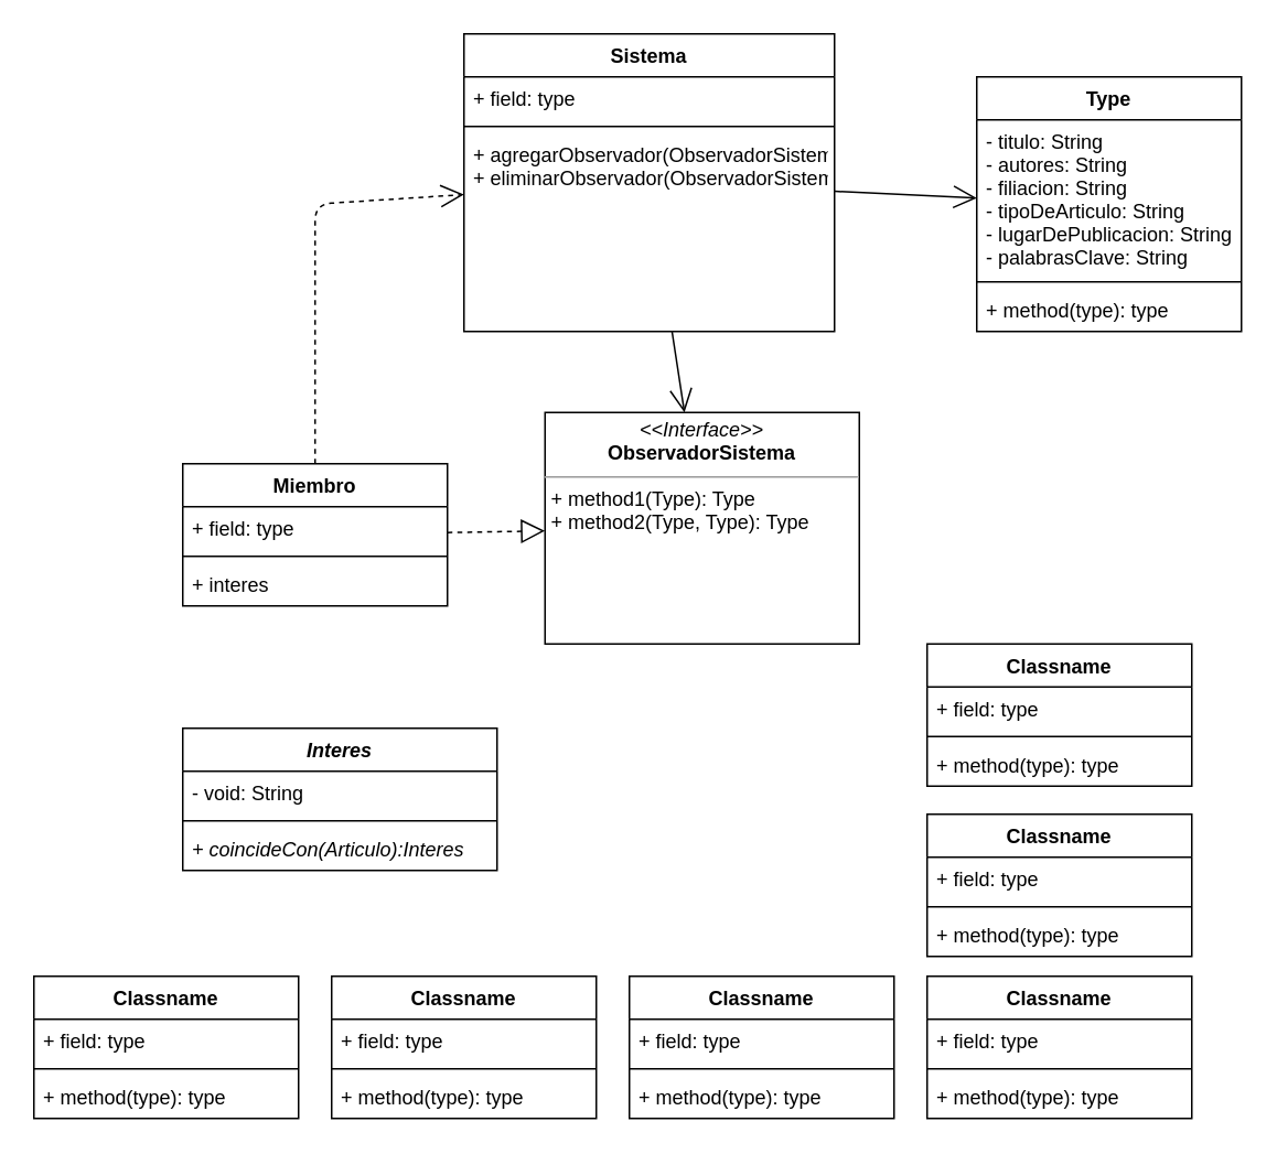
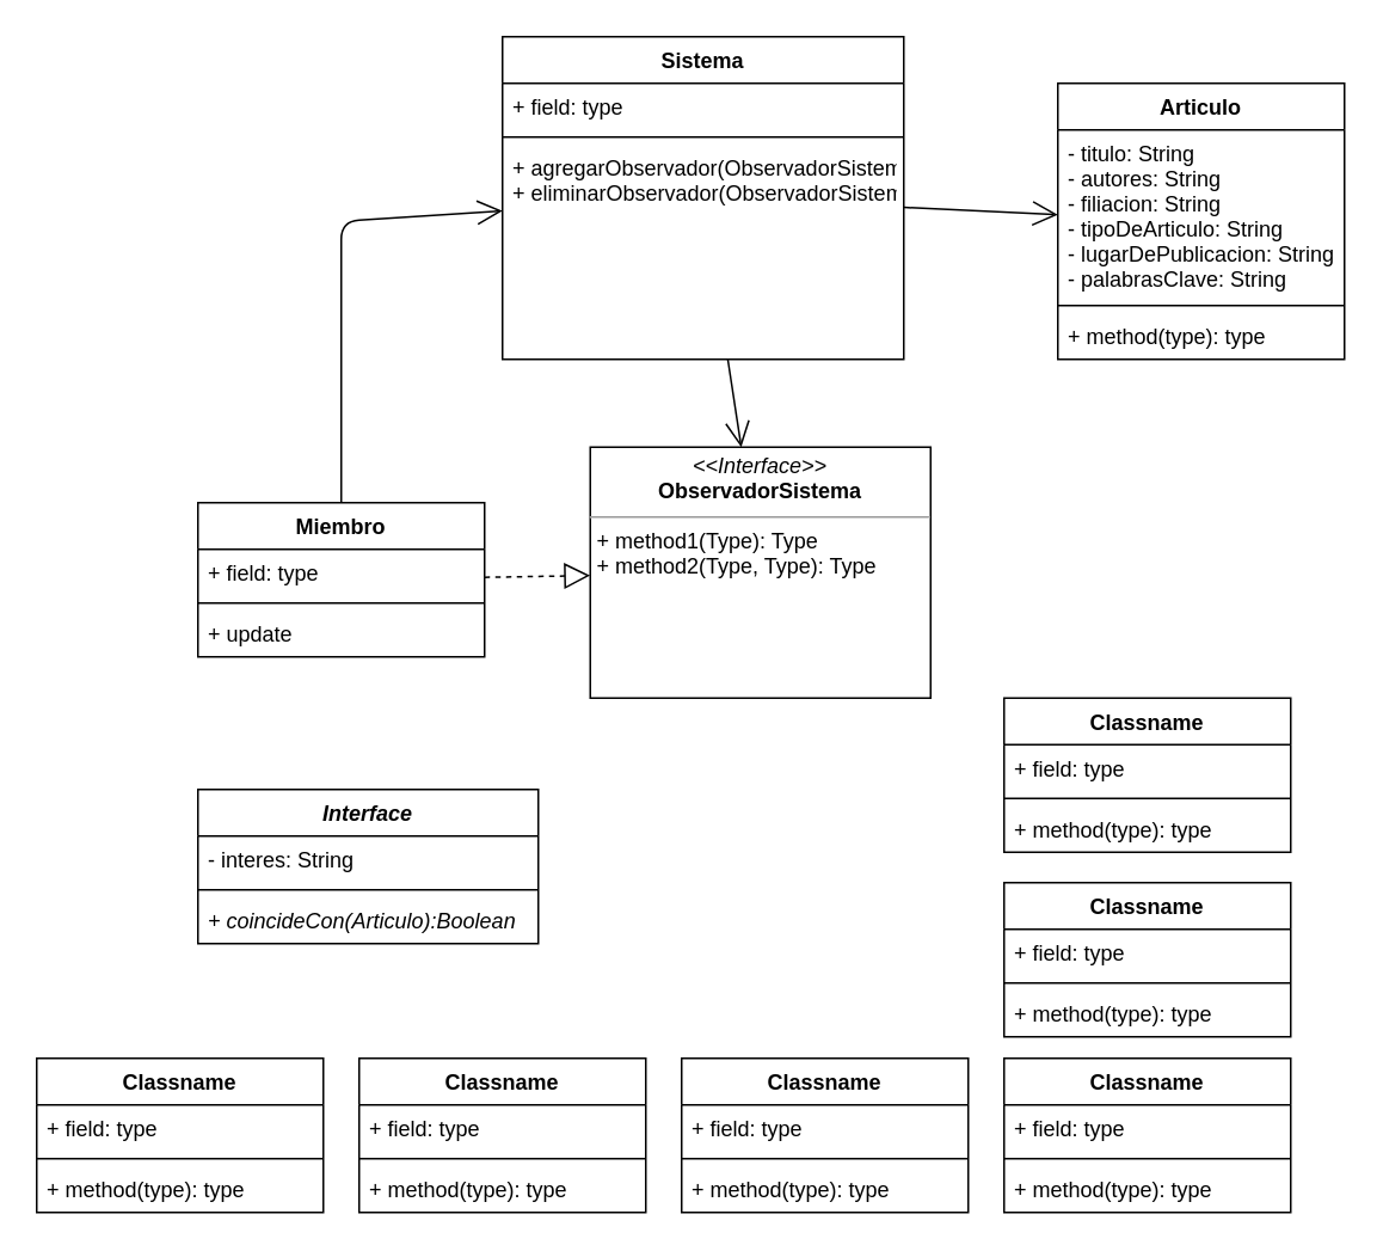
  <mxCell id="0" />
  <mxCell id="1" parent="0" />
  <mxCell id="2" value="Miembro" style="swimlane;fontStyle=1;align=center;verticalAlign=top;childLayout=stackLayout;horizontal=1;startSize=26;horizontalStack=0;resizeParent=1;resizeParentMax=0;resizeLast=0;collapsible=1;marginBottom=0;" parent="1" vertex="1"><mxGeometry x="110" y="280" width="160" height="86" as="geometry" /></mxCell>
  <mxCell id="3" value="+ field: type" style="text;strokeColor=none;fillColor=none;align=left;verticalAlign=top;spacingLeft=4;spacingRight=4;overflow=hidden;rotatable=0;points=[[0,0.5],[1,0.5]];portConstraint=eastwest;" parent="2" vertex="1"><mxGeometry y="26" width="160" height="26" as="geometry" /></mxCell>
  <mxCell id="4" value="" style="line;strokeWidth=1;fillColor=none;align=left;verticalAlign=middle;spacingTop=-1;spacingLeft=3;spacingRight=3;rotatable=0;labelPosition=right;points=[];portConstraint=eastwest;" parent="2" vertex="1"><mxGeometry y="52" width="160" height="8" as="geometry" /></mxCell>
- <mxCell id="5" value="+ interes" style="text;strokeColor=none;fillColor=none;align=left;verticalAlign=top;spacingLeft=4;spacingRight=4;overflow=hidden;rotatable=0;points=[[0,0.5],[1,0.5]];portConstraint=eastwest;" parent="2" vertex="1"><mxGeometry y="60" width="160" height="26" as="geometry" /></mxCell>
+ <mxCell id="5" value="+ update" style="text;strokeColor=none;fillColor=none;align=left;verticalAlign=top;spacingLeft=4;spacingRight=4;overflow=hidden;rotatable=0;points=[[0,0.5],[1,0.5]];portConstraint=eastwest;" parent="2" vertex="1"><mxGeometry y="60" width="160" height="26" as="geometry" /></mxCell>
  <mxCell id="6" value="Sistema" style="swimlane;fontStyle=1;align=center;verticalAlign=top;childLayout=stackLayout;horizontal=1;startSize=26;horizontalStack=0;resizeParent=1;resizeParentMax=0;resizeLast=0;collapsible=1;marginBottom=0;" parent="1" vertex="1"><mxGeometry x="280" y="20" width="224" height="180" as="geometry" /></mxCell>
  <mxCell id="7" value="+ field: type" style="text;strokeColor=none;fillColor=none;align=left;verticalAlign=top;spacingLeft=4;spacingRight=4;overflow=hidden;rotatable=0;points=[[0,0.5],[1,0.5]];portConstraint=eastwest;" parent="6" vertex="1"><mxGeometry y="26" width="224" height="26" as="geometry" /></mxCell>
  <mxCell id="8" value="" style="line;strokeWidth=1;fillColor=none;align=left;verticalAlign=middle;spacingTop=-1;spacingLeft=3;spacingRight=3;rotatable=0;labelPosition=right;points=[];portConstraint=eastwest;" parent="6" vertex="1"><mxGeometry y="52" width="224" height="8" as="geometry" /></mxCell>
  <mxCell id="9" value="+ agregarObservador(ObservadorSistema): void&#10;+ eliminarObservador(ObservadorSistema): void&#10;" style="text;strokeColor=none;fillColor=none;align=left;verticalAlign=top;spacingLeft=4;spacingRight=4;overflow=hidden;rotatable=0;points=[[0,0.5],[1,0.5]];portConstraint=eastwest;" parent="6" vertex="1"><mxGeometry y="60" width="224" height="120" as="geometry" /></mxCell>
  <mxCell id="10" value="&lt;p style=&quot;margin: 0px ; margin-top: 4px ; text-align: center&quot;&gt;&lt;i&gt;&amp;lt;&amp;lt;Interface&amp;gt;&amp;gt;&lt;/i&gt;&lt;br&gt;&lt;b&gt;ObservadorSistema&lt;/b&gt;&lt;/p&gt;&lt;hr size=&quot;1&quot;&gt;&lt;p style=&quot;margin: 0px ; margin-left: 4px&quot;&gt;+ method1(Type): Type&lt;br&gt;+ method2(Type, Type): Type&lt;/p&gt;" style="verticalAlign=top;align=left;overflow=fill;fontSize=12;fontFamily=Helvetica;html=1;" parent="1" vertex="1"><mxGeometry x="329" y="249" width="190" height="140" as="geometry" /></mxCell>
  <mxCell id="11" value="" style="endArrow=block;dashed=1;endFill=0;endSize=12;html=1;" parent="1" source="2" target="10" edge="1"><mxGeometry width="160" relative="1" as="geometry"><mxPoint x="390" y="300" as="sourcePoint" /><mxPoint x="550" y="300" as="targetPoint" /></mxGeometry></mxCell>
  <mxCell id="12" value="" style="endArrow=open;endFill=1;endSize=12;html=1;" parent="1" source="6" target="10" edge="1"><mxGeometry width="160" relative="1" as="geometry"><mxPoint x="60" y="60" as="sourcePoint" /><mxPoint x="220" y="60" as="targetPoint" /></mxGeometry></mxCell>
  <mxCell id="13" value="" style="endArrow=open;endFill=1;endSize=12;html=1;" parent="1" source="6" target="14" edge="1"><mxGeometry width="160" relative="1" as="geometry"><mxPoint x="390" y="300" as="sourcePoint" /><mxPoint x="550" y="300" as="targetPoint" /></mxGeometry></mxCell>
- <mxCell id="14" value="Type&#10;" style="swimlane;fontStyle=1;align=center;verticalAlign=top;childLayout=stackLayout;horizontal=1;startSize=26;horizontalStack=0;resizeParent=1;resizeParentMax=0;resizeLast=0;collapsible=1;marginBottom=0;" parent="1" vertex="1"><mxGeometry x="590" y="46" width="160" height="154" as="geometry" /></mxCell>
+ <mxCell id="14" value="Articulo&#10;" style="swimlane;fontStyle=1;align=center;verticalAlign=top;childLayout=stackLayout;horizontal=1;startSize=26;horizontalStack=0;resizeParent=1;resizeParentMax=0;resizeLast=0;collapsible=1;marginBottom=0;" parent="1" vertex="1"><mxGeometry x="590" y="46" width="160" height="154" as="geometry" /></mxCell>
  <mxCell id="15" value="- titulo: String&#10;- autores: String&#10;- filiacion: String&#10;- tipoDeArticulo: String&#10;- lugarDePublicacion: String&#10;- palabrasClave: String" style="text;strokeColor=none;fillColor=none;align=left;verticalAlign=top;spacingLeft=4;spacingRight=4;overflow=hidden;rotatable=0;points=[[0,0.5],[1,0.5]];portConstraint=eastwest;" parent="14" vertex="1"><mxGeometry y="26" width="160" height="94" as="geometry" /></mxCell>
  <mxCell id="16" value="" style="line;strokeWidth=1;fillColor=none;align=left;verticalAlign=middle;spacingTop=-1;spacingLeft=3;spacingRight=3;rotatable=0;labelPosition=right;points=[];portConstraint=eastwest;" parent="14" vertex="1"><mxGeometry y="120" width="160" height="8" as="geometry" /></mxCell>
  <mxCell id="17" value="+ method(type): type" style="text;strokeColor=none;fillColor=none;align=left;verticalAlign=top;spacingLeft=4;spacingRight=4;overflow=hidden;rotatable=0;points=[[0,0.5],[1,0.5]];portConstraint=eastwest;" parent="14" vertex="1"><mxGeometry y="128" width="160" height="26" as="geometry" /></mxCell>
- <mxCell id="18" value="" style="endArrow=open;endFill=1;endSize=12;html=1;dashed=1;" parent="1" source="2" target="6" edge="1"><mxGeometry width="160" relative="1" as="geometry"><mxPoint x="90" y="90" as="sourcePoint" /><mxPoint x="250" y="90" as="targetPoint" /><Array as="points"><mxPoint x="190" y="123" /></Array></mxGeometry></mxCell>
- <mxCell id="19" value="Interes" style="swimlane;fontStyle=3;align=center;verticalAlign=top;childLayout=stackLayout;horizontal=1;startSize=26;horizontalStack=0;resizeParent=1;resizeParentMax=0;resizeLast=0;collapsible=1;marginBottom=0;" vertex="1" parent="1"><mxGeometry x="110" y="440" width="190" height="86" as="geometry" /></mxCell>
- <mxCell id="20" value="- void: String" style="text;strokeColor=none;fillColor=none;align=left;verticalAlign=top;spacingLeft=4;spacingRight=4;overflow=hidden;rotatable=0;points=[[0,0.5],[1,0.5]];portConstraint=eastwest;" vertex="1" parent="19"><mxGeometry y="26" width="190" height="26" as="geometry" /></mxCell>
+ <mxCell id="18" value="" style="endArrow=open;endFill=1;endSize=12;html=1;" parent="1" source="2" target="6" edge="1"><mxGeometry width="160" relative="1" as="geometry"><mxPoint x="90" y="90" as="sourcePoint" /><mxPoint x="250" y="90" as="targetPoint" /><Array as="points"><mxPoint x="190" y="123" /></Array></mxGeometry></mxCell>
+ <mxCell id="19" value="Interface" style="swimlane;fontStyle=3;align=center;verticalAlign=top;childLayout=stackLayout;horizontal=1;startSize=26;horizontalStack=0;resizeParent=1;resizeParentMax=0;resizeLast=0;collapsible=1;marginBottom=0;" vertex="1" parent="1"><mxGeometry x="110" y="440" width="190" height="86" as="geometry" /></mxCell>
+ <mxCell id="20" value="- interes: String" style="text;strokeColor=none;fillColor=none;align=left;verticalAlign=top;spacingLeft=4;spacingRight=4;overflow=hidden;rotatable=0;points=[[0,0.5],[1,0.5]];portConstraint=eastwest;" vertex="1" parent="19"><mxGeometry y="26" width="190" height="26" as="geometry" /></mxCell>
  <mxCell id="21" value="" style="line;strokeWidth=1;fillColor=none;align=left;verticalAlign=middle;spacingTop=-1;spacingLeft=3;spacingRight=3;rotatable=0;labelPosition=right;points=[];portConstraint=eastwest;" vertex="1" parent="19"><mxGeometry y="52" width="190" height="8" as="geometry" /></mxCell>
- <mxCell id="22" value="+ coincideCon(Articulo):Interes" style="text;strokeColor=none;fillColor=none;align=left;verticalAlign=top;spacingLeft=4;spacingRight=4;overflow=hidden;rotatable=0;points=[[0,0.5],[1,0.5]];portConstraint=eastwest;fontStyle=2" vertex="1" parent="19"><mxGeometry y="60" width="190" height="26" as="geometry" /></mxCell>
+ <mxCell id="22" value="+ coincideCon(Articulo):Boolean" style="text;strokeColor=none;fillColor=none;align=left;verticalAlign=top;spacingLeft=4;spacingRight=4;overflow=hidden;rotatable=0;points=[[0,0.5],[1,0.5]];portConstraint=eastwest;fontStyle=2" vertex="1" parent="19"><mxGeometry y="60" width="190" height="26" as="geometry" /></mxCell>
  <mxCell id="23" value="Classname" style="swimlane;fontStyle=1;align=center;verticalAlign=top;childLayout=stackLayout;horizontal=1;startSize=26;horizontalStack=0;resizeParent=1;resizeParentMax=0;resizeLast=0;collapsible=1;marginBottom=0;" vertex="1" parent="1"><mxGeometry x="20" y="590" width="160" height="86" as="geometry" /></mxCell>
  <mxCell id="24" value="+ field: type" style="text;strokeColor=none;fillColor=none;align=left;verticalAlign=top;spacingLeft=4;spacingRight=4;overflow=hidden;rotatable=0;points=[[0,0.5],[1,0.5]];portConstraint=eastwest;" vertex="1" parent="23"><mxGeometry y="26" width="160" height="26" as="geometry" /></mxCell>
  <mxCell id="25" value="" style="line;strokeWidth=1;fillColor=none;align=left;verticalAlign=middle;spacingTop=-1;spacingLeft=3;spacingRight=3;rotatable=0;labelPosition=right;points=[];portConstraint=eastwest;" vertex="1" parent="23"><mxGeometry y="52" width="160" height="8" as="geometry" /></mxCell>
  <mxCell id="26" value="+ method(type): type" style="text;strokeColor=none;fillColor=none;align=left;verticalAlign=top;spacingLeft=4;spacingRight=4;overflow=hidden;rotatable=0;points=[[0,0.5],[1,0.5]];portConstraint=eastwest;" vertex="1" parent="23"><mxGeometry y="60" width="160" height="26" as="geometry" /></mxCell>
  <mxCell id="27" value="Classname" style="swimlane;fontStyle=1;align=center;verticalAlign=top;childLayout=stackLayout;horizontal=1;startSize=26;horizontalStack=0;resizeParent=1;resizeParentMax=0;resizeLast=0;collapsible=1;marginBottom=0;" vertex="1" parent="1"><mxGeometry x="200" y="590" width="160" height="86" as="geometry" /></mxCell>
  <mxCell id="28" value="+ field: type" style="text;strokeColor=none;fillColor=none;align=left;verticalAlign=top;spacingLeft=4;spacingRight=4;overflow=hidden;rotatable=0;points=[[0,0.5],[1,0.5]];portConstraint=eastwest;" vertex="1" parent="27"><mxGeometry y="26" width="160" height="26" as="geometry" /></mxCell>
  <mxCell id="29" value="" style="line;strokeWidth=1;fillColor=none;align=left;verticalAlign=middle;spacingTop=-1;spacingLeft=3;spacingRight=3;rotatable=0;labelPosition=right;points=[];portConstraint=eastwest;" vertex="1" parent="27"><mxGeometry y="52" width="160" height="8" as="geometry" /></mxCell>
  <mxCell id="30" value="+ method(type): type" style="text;strokeColor=none;fillColor=none;align=left;verticalAlign=top;spacingLeft=4;spacingRight=4;overflow=hidden;rotatable=0;points=[[0,0.5],[1,0.5]];portConstraint=eastwest;" vertex="1" parent="27"><mxGeometry y="60" width="160" height="26" as="geometry" /></mxCell>
  <mxCell id="31" value="Classname" style="swimlane;fontStyle=1;align=center;verticalAlign=top;childLayout=stackLayout;horizontal=1;startSize=26;horizontalStack=0;resizeParent=1;resizeParentMax=0;resizeLast=0;collapsible=1;marginBottom=0;" vertex="1" parent="1"><mxGeometry x="380" y="590" width="160" height="86" as="geometry" /></mxCell>
  <mxCell id="32" value="+ field: type" style="text;strokeColor=none;fillColor=none;align=left;verticalAlign=top;spacingLeft=4;spacingRight=4;overflow=hidden;rotatable=0;points=[[0,0.5],[1,0.5]];portConstraint=eastwest;" vertex="1" parent="31"><mxGeometry y="26" width="160" height="26" as="geometry" /></mxCell>
  <mxCell id="33" value="" style="line;strokeWidth=1;fillColor=none;align=left;verticalAlign=middle;spacingTop=-1;spacingLeft=3;spacingRight=3;rotatable=0;labelPosition=right;points=[];portConstraint=eastwest;" vertex="1" parent="31"><mxGeometry y="52" width="160" height="8" as="geometry" /></mxCell>
  <mxCell id="34" value="+ method(type): type" style="text;strokeColor=none;fillColor=none;align=left;verticalAlign=top;spacingLeft=4;spacingRight=4;overflow=hidden;rotatable=0;points=[[0,0.5],[1,0.5]];portConstraint=eastwest;" vertex="1" parent="31"><mxGeometry y="60" width="160" height="26" as="geometry" /></mxCell>
  <mxCell id="35" value="Classname" style="swimlane;fontStyle=1;align=center;verticalAlign=top;childLayout=stackLayout;horizontal=1;startSize=26;horizontalStack=0;resizeParent=1;resizeParentMax=0;resizeLast=0;collapsible=1;marginBottom=0;" vertex="1" parent="1"><mxGeometry x="560" y="590" width="160" height="86" as="geometry" /></mxCell>
  <mxCell id="36" value="+ field: type" style="text;strokeColor=none;fillColor=none;align=left;verticalAlign=top;spacingLeft=4;spacingRight=4;overflow=hidden;rotatable=0;points=[[0,0.5],[1,0.5]];portConstraint=eastwest;" vertex="1" parent="35"><mxGeometry y="26" width="160" height="26" as="geometry" /></mxCell>
  <mxCell id="37" value="" style="line;strokeWidth=1;fillColor=none;align=left;verticalAlign=middle;spacingTop=-1;spacingLeft=3;spacingRight=3;rotatable=0;labelPosition=right;points=[];portConstraint=eastwest;" vertex="1" parent="35"><mxGeometry y="52" width="160" height="8" as="geometry" /></mxCell>
  <mxCell id="38" value="+ method(type): type" style="text;strokeColor=none;fillColor=none;align=left;verticalAlign=top;spacingLeft=4;spacingRight=4;overflow=hidden;rotatable=0;points=[[0,0.5],[1,0.5]];portConstraint=eastwest;" vertex="1" parent="35"><mxGeometry y="60" width="160" height="26" as="geometry" /></mxCell>
  <mxCell id="39" value="Classname" style="swimlane;fontStyle=1;align=center;verticalAlign=top;childLayout=stackLayout;horizontal=1;startSize=26;horizontalStack=0;resizeParent=1;resizeParentMax=0;resizeLast=0;collapsible=1;marginBottom=0;" vertex="1" parent="1"><mxGeometry x="560" y="492" width="160" height="86" as="geometry" /></mxCell>
  <mxCell id="40" value="+ field: type" style="text;strokeColor=none;fillColor=none;align=left;verticalAlign=top;spacingLeft=4;spacingRight=4;overflow=hidden;rotatable=0;points=[[0,0.5],[1,0.5]];portConstraint=eastwest;" vertex="1" parent="39"><mxGeometry y="26" width="160" height="26" as="geometry" /></mxCell>
  <mxCell id="41" value="" style="line;strokeWidth=1;fillColor=none;align=left;verticalAlign=middle;spacingTop=-1;spacingLeft=3;spacingRight=3;rotatable=0;labelPosition=right;points=[];portConstraint=eastwest;" vertex="1" parent="39"><mxGeometry y="52" width="160" height="8" as="geometry" /></mxCell>
  <mxCell id="42" value="+ method(type): type" style="text;strokeColor=none;fillColor=none;align=left;verticalAlign=top;spacingLeft=4;spacingRight=4;overflow=hidden;rotatable=0;points=[[0,0.5],[1,0.5]];portConstraint=eastwest;" vertex="1" parent="39"><mxGeometry y="60" width="160" height="26" as="geometry" /></mxCell>
  <mxCell id="43" value="Classname" style="swimlane;fontStyle=1;align=center;verticalAlign=top;childLayout=stackLayout;horizontal=1;startSize=26;horizontalStack=0;resizeParent=1;resizeParentMax=0;resizeLast=0;collapsible=1;marginBottom=0;" vertex="1" parent="1"><mxGeometry x="560" y="389" width="160" height="86" as="geometry" /></mxCell>
  <mxCell id="44" value="+ field: type" style="text;strokeColor=none;fillColor=none;align=left;verticalAlign=top;spacingLeft=4;spacingRight=4;overflow=hidden;rotatable=0;points=[[0,0.5],[1,0.5]];portConstraint=eastwest;" vertex="1" parent="43"><mxGeometry y="26" width="160" height="26" as="geometry" /></mxCell>
  <mxCell id="45" value="" style="line;strokeWidth=1;fillColor=none;align=left;verticalAlign=middle;spacingTop=-1;spacingLeft=3;spacingRight=3;rotatable=0;labelPosition=right;points=[];portConstraint=eastwest;" vertex="1" parent="43"><mxGeometry y="52" width="160" height="8" as="geometry" /></mxCell>
  <mxCell id="46" value="+ method(type): type" style="text;strokeColor=none;fillColor=none;align=left;verticalAlign=top;spacingLeft=4;spacingRight=4;overflow=hidden;rotatable=0;points=[[0,0.5],[1,0.5]];portConstraint=eastwest;" vertex="1" parent="43"><mxGeometry y="60" width="160" height="26" as="geometry" /></mxCell>
